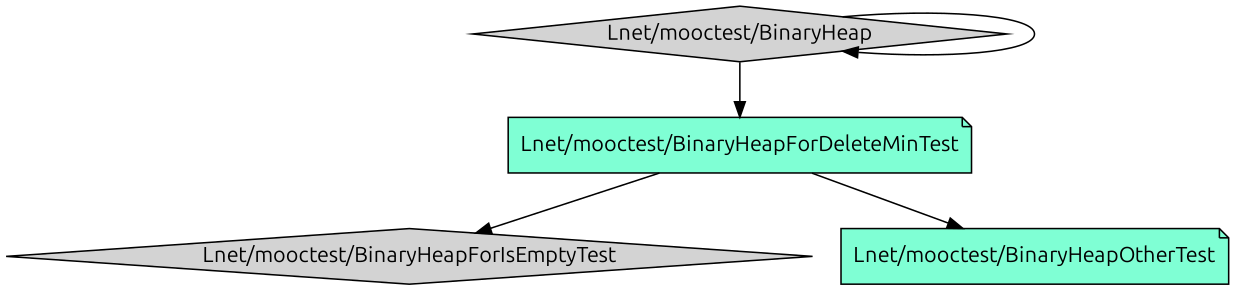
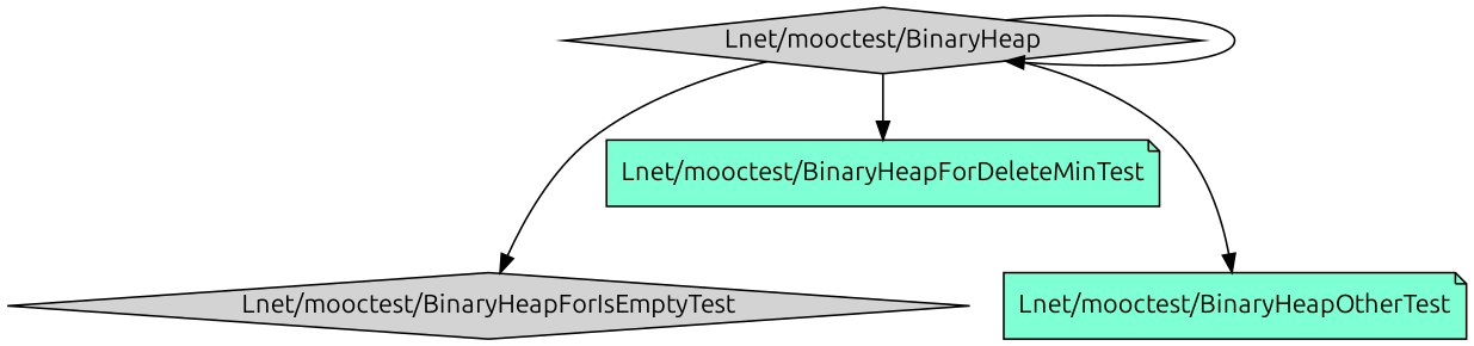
  digraph {
    fontname=Ubuntu
    node [fillcolor=lightgrey fontname=Ubuntu shape=diamond style=filled]
    edge [fontname=Ubuntu]
    "Lnet/mooctest/BinaryHeap"
    "Lnet/mooctest/BinaryHeapForIsEmptyTest"
    "Lnet/mooctest/BinaryHeapForDeleteMinTest" [fillcolor=aquamarine shape=note]
    "Lnet/mooctest/BinaryHeapOtherTest" [fillcolor=aquamarine shape=note]
    "Lnet/mooctest/BinaryHeap" -> "Lnet/mooctest/BinaryHeap"
-   "Lnet/mooctest/BinaryHeapForDeleteMinTest" -> "Lnet/mooctest/BinaryHeapForIsEmptyTest"
+   "Lnet/mooctest/BinaryHeap" -> "Lnet/mooctest/BinaryHeapForIsEmptyTest"
    "Lnet/mooctest/BinaryHeap" -> "Lnet/mooctest/BinaryHeapForDeleteMinTest"
-   "Lnet/mooctest/BinaryHeapForDeleteMinTest" -> "Lnet/mooctest/BinaryHeapOtherTest"
+   "Lnet/mooctest/BinaryHeap" -> "Lnet/mooctest/BinaryHeapOtherTest"
  }
